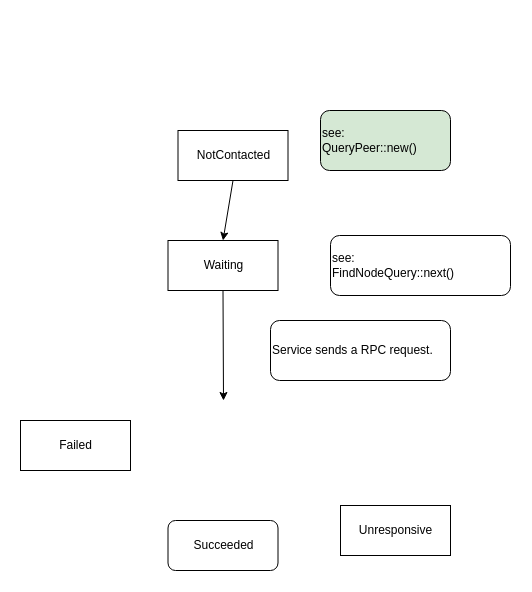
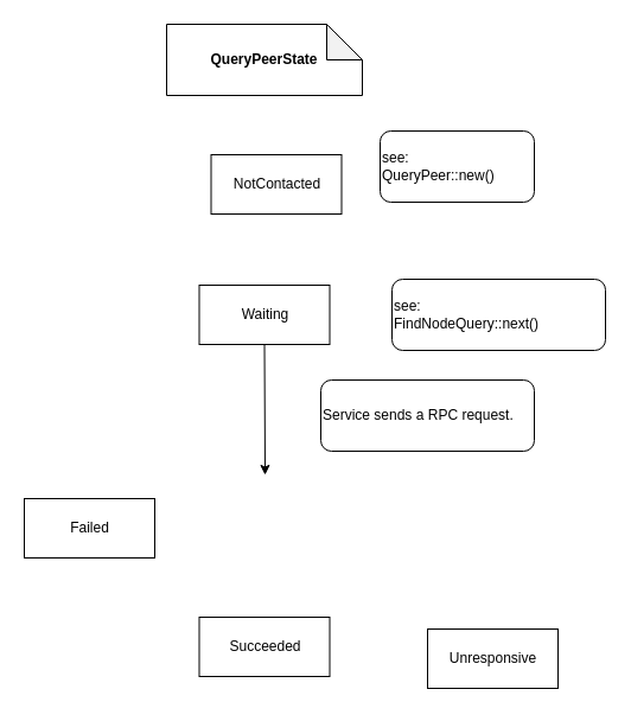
  <mxCell id="0" />
  <mxCell id="1" parent="0" />
  <mxCell id="2" value="NotContacted" style="html=1;" vertex="1" parent="1"><mxGeometry x="177.5" y="130" width="110" height="50" as="geometry" /></mxCell>
+ <mxCell id="3" value="QueryPeerState" style="shape=note;whiteSpace=wrap;html=1;backgroundOutline=1;darkOpacity=0.05;fontStyle=1" vertex="1" parent="1"><mxGeometry x="140" y="20" width="165" height="60" as="geometry" /></mxCell>
  <mxCell id="4" value="Waiting" style="html=1;" vertex="1" parent="1"><mxGeometry x="167.5" y="240" width="110" height="50" as="geometry" /></mxCell>
- <mxCell id="5" value="Unresponsive" style="html=1;" vertex="1" parent="1"><mxGeometry x="340" y="505" width="110" height="50" as="geometry" /></mxCell>
+ <mxCell id="5" value="Unresponsive" style="html=1;" vertex="1" parent="1"><mxGeometry x="360" y="530" width="110" height="50" as="geometry" /></mxCell>
  <mxCell id="6" value="Failed" style="html=1;" vertex="1" parent="1"><mxGeometry x="20" y="420" width="110" height="50" as="geometry" /></mxCell>
- <mxCell id="7" value="Succeeded" style="html=1;rounded=1;" vertex="1" parent="1"><mxGeometry x="167.5" y="520" width="110" height="50" as="geometry" /></mxCell>
- <mxCell id="8" value="see:&lt;br&gt;QueryPeer::new()" style="rounded=1;whiteSpace=wrap;html=1;align=left;fillColor=#d5e8d4;" vertex="1" parent="1"><mxGeometry x="320" y="110" width="130" height="60" as="geometry" /></mxCell>
+ <mxCell id="7" value="Succeeded" style="html=1;" vertex="1" parent="1"><mxGeometry x="167.5" y="520" width="110" height="50" as="geometry" /></mxCell>
+ <mxCell id="8" value="see:&lt;br&gt;QueryPeer::new()" style="rounded=1;whiteSpace=wrap;html=1;align=left;" vertex="1" parent="1"><mxGeometry x="320" y="110" width="130" height="60" as="geometry" /></mxCell>
  <mxCell id="9" value="see:&lt;br&gt;FindNodeQuery::next()" style="rounded=1;whiteSpace=wrap;html=1;align=left;" vertex="1" parent="1"><mxGeometry x="330" y="235" width="180" height="60" as="geometry" /></mxCell>
- <mxCell id="10" value="" style="endArrow=classic;html=1;exitX=0.5;exitY=1;exitDx=0;exitDy=0;entryX=0.5;entryY=0;entryDx=0;entryDy=0;" edge="1" parent="1" source="2" target="4"><mxGeometry width="50" height="50" relative="1" as="geometry"><mxPoint x="60" y="290" as="sourcePoint" /><mxPoint x="110" y="240" as="targetPoint" /></mxGeometry></mxCell>
  <mxCell id="11" value="" style="endArrow=classic;html=1;exitX=0.5;exitY=1;exitDx=0;exitDy=0;" edge="1" parent="1" source="4"><mxGeometry width="50" height="50" relative="1" as="geometry"><mxPoint x="232.5" y="310" as="sourcePoint" /><mxPoint x="223" y="400" as="targetPoint" /></mxGeometry></mxCell>
  <mxCell id="12" value="Service sends a RPC request." style="rounded=1;whiteSpace=wrap;html=1;align=left;" vertex="1" parent="1"><mxGeometry x="270" y="320" width="180" height="60" as="geometry" /></mxCell>
